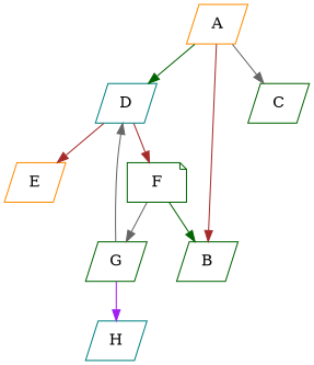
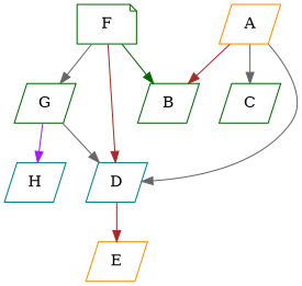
  digraph {
    node [color=darkgreen shape=parallelogram]
    edge [color=brown]
    n1 [color=teal label=D]
    n2 [label=F shape=note]
    n3 [color=darkorange label=E]
    n4 [label=G]
    n5 [label=B]
    n6 [color=darkorange label=A]
    n7 [label=C]
    n8 [color=teal label=H]
-   n1 -> n2
+   n2 -> n1
    n1 -> n3
    n2 -> n4 [color=gray40]
    n2 -> n5 [color=darkgreen]
    n4 -> n1 [color=gray40]
    n4 -> n8 [color=purple]
-   n6 -> n1 [color=darkgreen]
+   n6 -> n1 [color=gray40]
    n6 -> n5
    n6 -> n7 [color=gray40]
  }
